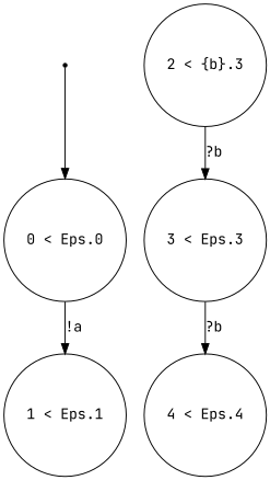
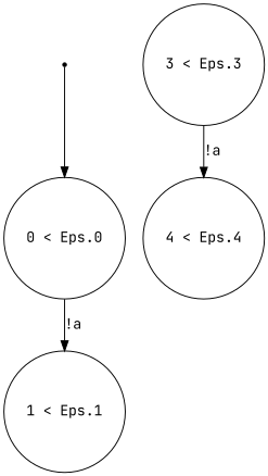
  digraph {
    fontname="JetBrains Mono"
    node [fontname="JetBrains Mono" shape=circle]
    edge [fontname="JetBrains Mono"]
    ENTRY [shape=point]
    n2 [label="0 < Eps.0\n"]
    n3 [label="1 < Eps.1\n"]
-   n4 [label="2 < {b}.3\n"]
    n5 [label="3 < Eps.3\n"]
    n6 [label="4 < Eps.4\n"]
    ENTRY -> n2
    n2 -> n3 [label="!a"]
-   n4 -> n5 [label="?b"]
-   n5 -> n6 [label="?b"]
+   n5 -> n6 [label="!a"]
  }
